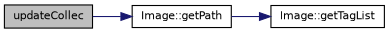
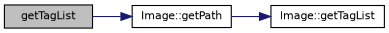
  digraph {
    rankdir=LR
    node [color=black fillcolor=white fontname=Helvetica fontsize=10 shape=record style=filled]
    edge [color=midnightblue fontname=Helvetica fontsize=10 labelfontname=Helvetica labelfontsize=10 style=solid]
-   n1 [fillcolor=grey75 fontcolor=black height=0.2 label=updateCollec width=0.4]
+   n1 [fillcolor=grey75 fontcolor=black height=0.2 label=getTagList width=0.4]
    n2 [height=0.2 label="Image::getPath" width=0.4]
    n3 [height=0.2 label="Image::getTagList" width=0.4]
    n1 -> n2
    n2 -> n3
  }
